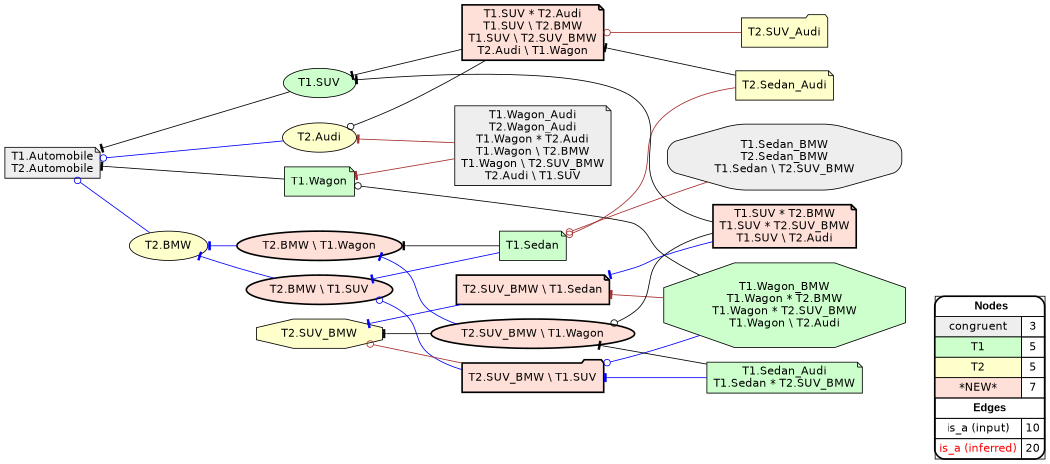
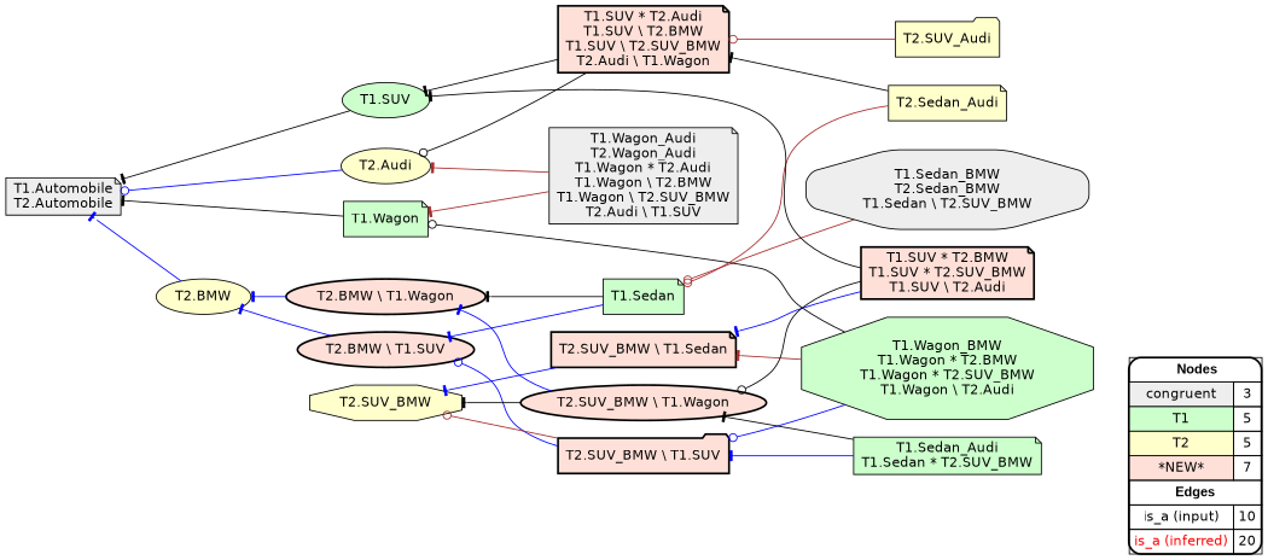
  digraph {
    fontname="DejaVu Sans"
    rankdir=RL
    node [fillcolor="#FFE0D8" fontname="DejaVu Sans" shape=note style=filled]
    edge [arrowhead=tee color=blue constraint=true fontname="DejaVu Sans" penwidth=1 style=solid]
    n1 [fillcolor=white label=<   <TABLE BORDER="0" CELLBORDER="1" CELLSPACING="0" CELLPADDING="4">  <TR> <TD COLSPAN="2"><font face="Arial Black"> Nodes</font></TD> </TR>  <TR>   <TD bgcolor="#EEEEEE" fontname="helvetica">congruent</TD>   <TD>3</TD>   </TR>  <TR>   <TD bgcolor="#CCFFCC" fontname="helvetica">T1</TD>   <TD>5</TD>   </TR>  <TR>   <TD bgcolor="#FFFFCC" fontname="helvetica">T2</TD>   <TD>5</TD>   </TR>  <TR>   <TD bgcolor="#FFE0D8" fontname="helvetica">*NEW*</TD>   <TD>7</TD>   </TR>  <TR> <TD COLSPAN="2"><font face = "Arial Black"> Edges </font></TD> </TR>  <TR>   <TD><font color ="#000000">is_a (input)</font></TD><TD>10</TD> </TR> <TR>   <TD><font color ="#FF0000">is_a (inferred)</font></TD><TD>20</TD> </TR> </TABLE>   > margin=0 shape=box style="filled,rounded,bold"]
    "T1.Automobile\nT2.Automobile" [fillcolor="#EEEEEE" style="filled,rounded"]
    "T1.Sedan_BMW\nT2.Sedan_BMW\nT1.Sedan \\ T2.SUV_BMW" [fillcolor="#EEEEEE" shape=octagon style="filled,rounded"]
    "T1.Sedan" [fillcolor="#CCFFCC"]
    "T2.BMW \\ T1.SUV" [shape=ellipse style="filled,rounded,bold"]
    "T2.BMW \\ T1.Wagon" [shape=ellipse style="filled,rounded,bold"]
    "T1.Wagon_Audi\nT2.Wagon_Audi\nT1.Wagon * T2.Audi\nT1.Wagon \\ T2.BMW\nT1.Wagon \\ T2.SUV_BMW\nT2.Audi \\ T1.SUV" [fillcolor="#EEEEEE" style="filled,rounded"]
    "T1.Wagon" [fillcolor="#CCFFCC"]
    "T2.Audi" [fillcolor="#FFFFCC" shape=ellipse]
    "T1.Wagon_BMW\nT1.Wagon * T2.BMW\nT1.Wagon * T2.SUV_BMW\nT1.Wagon \\ T2.Audi" [fillcolor="#CCFFCC" shape=octagon]
    "T2.SUV_BMW \\ T1.SUV" [shape=folder style="filled,rounded,bold"]
    "T2.SUV_BMW \\ T1.Sedan" [style="filled,rounded,bold"]
    "T2.SUV_BMW" [fillcolor="#FFFFCC" shape=octagon]
    "T1.Sedan_Audi\nT1.Sedan * T2.SUV_BMW" [fillcolor="#CCFFCC"]
    "T2.SUV_BMW \\ T1.Wagon" [shape=ellipse style="filled,rounded,bold"]
    "T2.BMW" [fillcolor="#FFFFCC" shape=ellipse]
    "T1.SUV" [fillcolor="#CCFFCC" shape=ellipse]
    "T2.SUV_Audi" [fillcolor="#FFFFCC" shape=folder]
    "T1.SUV * T2.Audi\nT1.SUV \\ T2.BMW\nT1.SUV \\ T2.SUV_BMW\nT2.Audi \\ T1.Wagon" [style="filled,rounded,bold"]
    "T2.Sedan_Audi" [fillcolor="#FFFFCC"]
    "T1.SUV * T2.BMW\nT1.SUV * T2.SUV_BMW\nT1.SUV \\ T2.Audi" [style="filled,rounded,bold"]
    subgraph sub_1 {
      rank=source
      n1
    }
    "T1.Sedan_BMW\nT2.Sedan_BMW\nT1.Sedan \\ T2.SUV_BMW" -> "T1.Sedan" [arrowhead=odot color=brown]
    "T1.Sedan" -> "T2.BMW \\ T1.SUV"
    "T1.Sedan" -> "T2.BMW \\ T1.Wagon" [color=black]
    "T2.BMW \\ T1.SUV" -> "T2.BMW"
    "T2.BMW \\ T1.Wagon" -> "T2.BMW"
    "T1.Wagon_Audi\nT2.Wagon_Audi\nT1.Wagon * T2.Audi\nT1.Wagon \\ T2.BMW\nT1.Wagon \\ T2.SUV_BMW\nT2.Audi \\ T1.SUV" -> "T1.Wagon" [color=brown]
    "T1.Wagon_Audi\nT2.Wagon_Audi\nT1.Wagon * T2.Audi\nT1.Wagon \\ T2.BMW\nT1.Wagon \\ T2.SUV_BMW\nT2.Audi \\ T1.SUV" -> "T2.Audi" [color=brown]
    "T1.Wagon" -> "T1.Automobile\nT2.Automobile" [color=black]
    "T2.Audi" -> "T1.Automobile\nT2.Automobile" [arrowhead=odot]
    "T1.Wagon_BMW\nT1.Wagon * T2.BMW\nT1.Wagon * T2.SUV_BMW\nT1.Wagon \\ T2.Audi" -> "T1.Wagon" [arrowhead=odot color=black]
    "T1.Wagon_BMW\nT1.Wagon * T2.BMW\nT1.Wagon * T2.SUV_BMW\nT1.Wagon \\ T2.Audi" -> "T2.SUV_BMW \\ T1.SUV" [arrowhead=odot]
    "T1.Wagon_BMW\nT1.Wagon * T2.BMW\nT1.Wagon * T2.SUV_BMW\nT1.Wagon \\ T2.Audi" -> "T2.SUV_BMW \\ T1.Sedan" [color=brown]
    "T2.SUV_BMW \\ T1.SUV" -> "T2.BMW \\ T1.SUV" [arrowhead=odot]
    "T2.SUV_BMW \\ T1.SUV" -> "T2.SUV_BMW" [arrowhead=odot color=brown]
    "T2.SUV_BMW \\ T1.Sedan" -> "T2.SUV_BMW"
    "T1.Sedan_Audi\nT1.Sedan * T2.SUV_BMW" -> "T2.SUV_BMW \\ T1.SUV"
    "T1.Sedan_Audi\nT1.Sedan * T2.SUV_BMW" -> "T2.SUV_BMW \\ T1.Wagon" [color=black]
    "T2.SUV_BMW \\ T1.Wagon" -> "T2.BMW \\ T1.Wagon"
    "T2.SUV_BMW \\ T1.Wagon" -> "T2.SUV_BMW" [color=black]
-   "T2.BMW" -> "T1.Automobile\nT2.Automobile" [arrowhead=odot]
+   "T2.BMW" -> "T1.Automobile\nT2.Automobile"
    "T1.SUV" -> "T1.Automobile\nT2.Automobile" [color=black]
    "T2.SUV_Audi" -> "T1.SUV * T2.Audi\nT1.SUV \\ T2.BMW\nT1.SUV \\ T2.SUV_BMW\nT2.Audi \\ T1.Wagon" [arrowhead=odot color=brown]
    "T1.SUV * T2.Audi\nT1.SUV \\ T2.BMW\nT1.SUV \\ T2.SUV_BMW\nT2.Audi \\ T1.Wagon" -> "T2.Audi" [arrowhead=odot color=black]
    "T1.SUV * T2.Audi\nT1.SUV \\ T2.BMW\nT1.SUV \\ T2.SUV_BMW\nT2.Audi \\ T1.Wagon" -> "T1.SUV" [color=black]
    "T2.Sedan_Audi" -> "T1.Sedan" [arrowhead=odot color=brown]
    "T2.Sedan_Audi" -> "T1.SUV * T2.Audi\nT1.SUV \\ T2.BMW\nT1.SUV \\ T2.SUV_BMW\nT2.Audi \\ T1.Wagon" [color=black]
    "T1.SUV * T2.BMW\nT1.SUV * T2.SUV_BMW\nT1.SUV \\ T2.Audi" -> "T2.SUV_BMW \\ T1.Sedan"
    "T1.SUV * T2.BMW\nT1.SUV * T2.SUV_BMW\nT1.SUV \\ T2.Audi" -> "T2.SUV_BMW \\ T1.Wagon" [arrowhead=odot color=black]
    "T1.SUV * T2.BMW\nT1.SUV * T2.SUV_BMW\nT1.SUV \\ T2.Audi" -> "T1.SUV" [color=black]
  }
